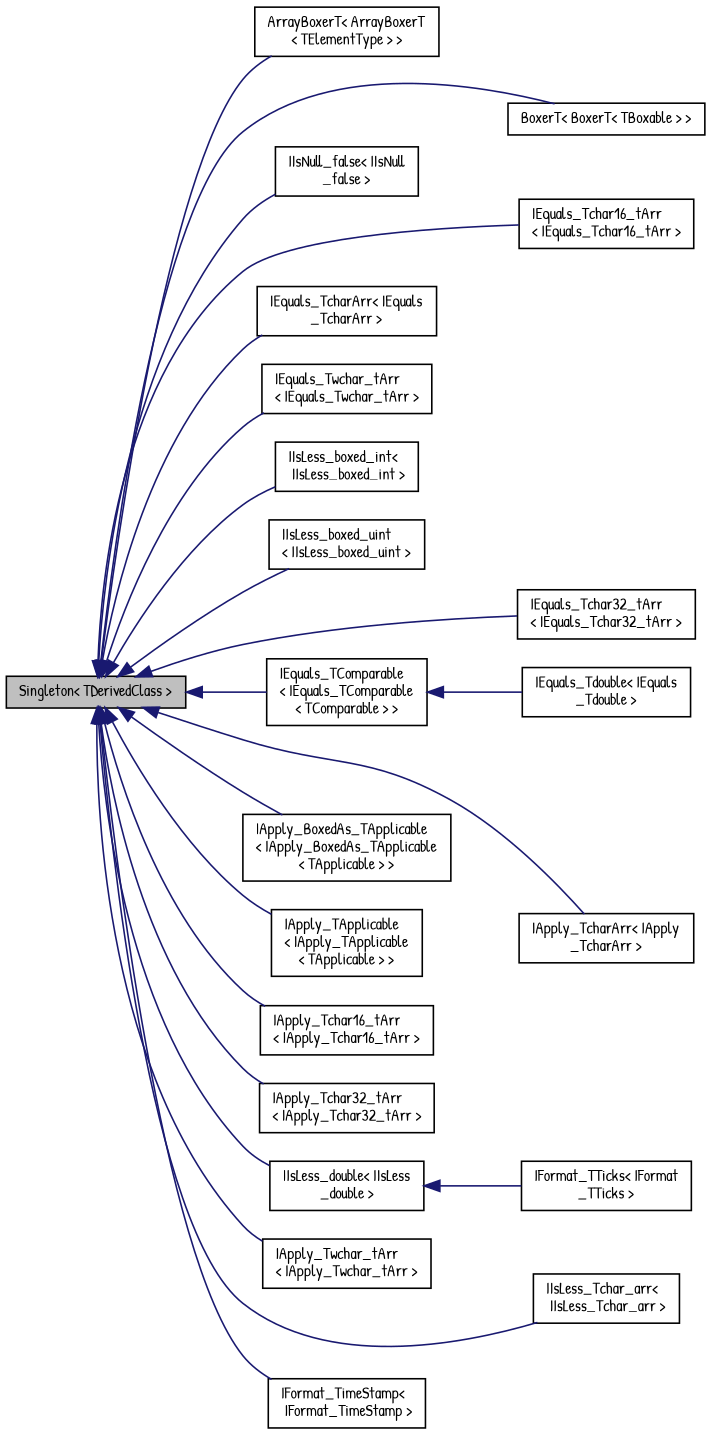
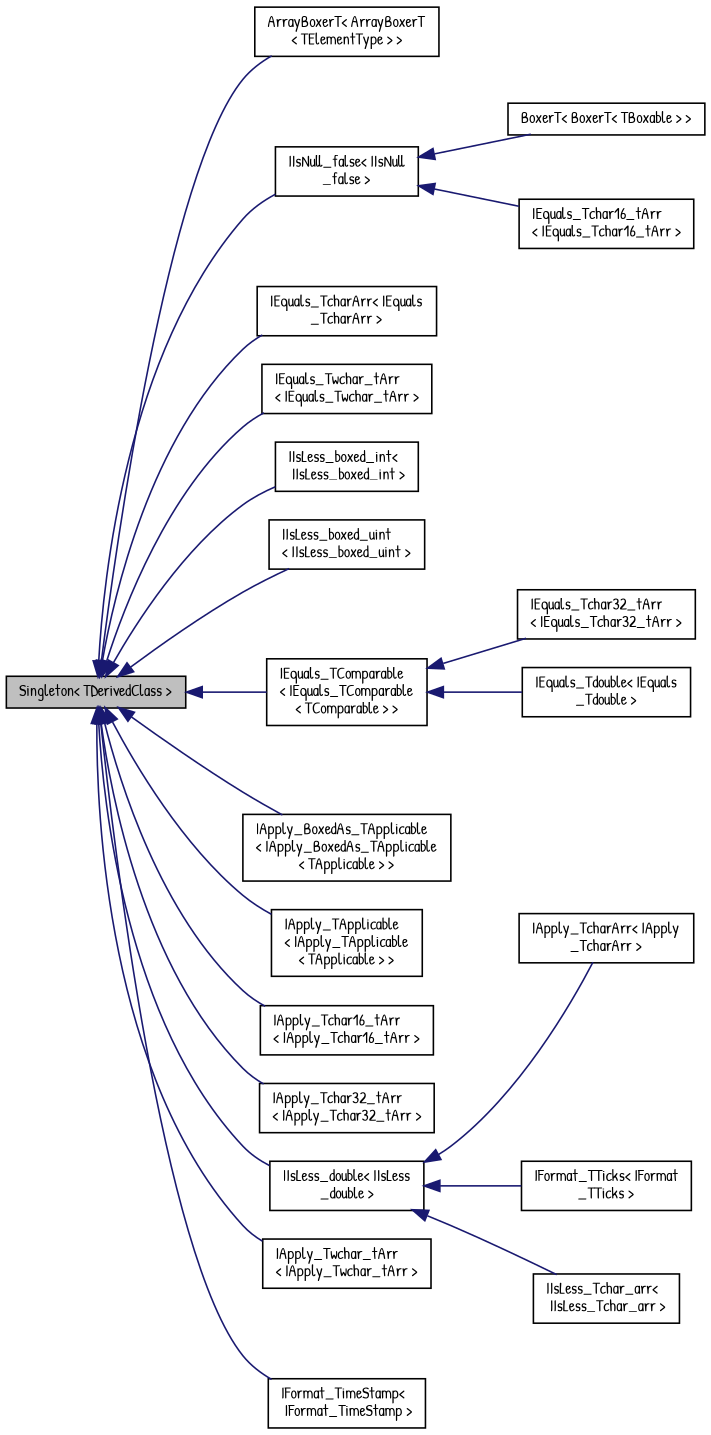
  digraph {
    fontname="Patrick Hand"
    rankdir=LR
    node [color=black fillcolor=white fontname="Patrick Hand" fontsize=10 shape=record style=filled]
    edge [color=midnightblue dir=back fontname="Patrick Hand" fontsize=10 labelfontname=Helvetica labelfontsize=10 style=solid]
    n1 [fillcolor=grey75 fontcolor=black height=0.2 label="Singleton\< TDerivedClass \>" width=0.4]
    n2 [height=0.2 label="ArrayBoxerT\< ArrayBoxerT\l\< TElementType \> \>" width=0.4]
    n3 [height=0.2 label="BoxerT\< BoxerT\< TBoxable \> \>" width=0.4]
    n4 [height=0.2 label="IEquals_Tchar16_tArr\l\< IEquals_Tchar16_tArr \>" width=0.4]
    n5 [height=0.2 label="IEquals_Tchar32_tArr\l\< IEquals_Tchar32_tArr \>" width=0.4]
    n6 [height=0.2 label="IEquals_TcharArr\< IEquals\l_TcharArr \>" width=0.4]
    n7 [height=0.2 label="IEquals_Twchar_tArr\l\< IEquals_Twchar_tArr \>" width=0.4]
    n8 [height=0.2 label="IIsLess_boxed_int\<\l IIsLess_boxed_int \>" width=0.4]
    n9 [height=0.2 label="IIsLess_boxed_uint\l\< IIsLess_boxed_uint \>" width=0.4]
    n10 [height=0.2 label="IIsLess_double\< IIsLess\l_double \>" width=0.4]
    n11 [height=0.2 label="IEquals_TComparable\l\< IEquals_TComparable\l\< TComparable \> \>" width=0.4]
    n12 [height=0.2 label="IIsNull_false\< IIsNull\l_false \>" width=0.4]
    n13 [height=0.2 label="IApply_BoxedAs_TApplicable\l\< IApply_BoxedAs_TApplicable\l\< TApplicable \> \>" width=0.4]
    n14 [height=0.2 label="IApply_TApplicable\l\< IApply_TApplicable\l\< TApplicable \> \>" width=0.4]
    n15 [height=0.2 label="IApply_Tchar16_tArr\l\< IApply_Tchar16_tArr \>" width=0.4]
    n16 [height=0.2 label="IApply_Tchar32_tArr\l\< IApply_Tchar32_tArr \>" width=0.4]
    n17 [height=0.2 label="IApply_TcharArr\< IApply\l_TcharArr \>" width=0.4]
    n18 [height=0.2 label="IApply_Twchar_tArr\l\< IApply_Twchar_tArr \>" width=0.4]
    n19 [height=0.2 label="IIsLess_Tchar_arr\<\l IIsLess_Tchar_arr \>" width=0.4]
    n20 [height=0.2 label="IFormat_TimeStamp\<\l IFormat_TimeStamp \>" width=0.4]
    n21 [height=0.2 label="IEquals_Tdouble\< IEquals\l_Tdouble \>" width=0.4]
    n22 [height=0.2 label="IFormat_TTicks\< IFormat\l_TTicks \>" width=0.4]
    n1 -> n2
-   n1 -> n3
-   n1 -> n4
-   n1 -> n5
+   n12 -> n3
+   n12 -> n4
+   n11 -> n5
    n1 -> n6
    n1 -> n7
    n1 -> n8
    n1 -> n9
    n1 -> n10
    n1 -> n11
    n1 -> n12
    n1 -> n13
    n1 -> n14
    n1 -> n15
    n1 -> n16
-   n1 -> n17
+   n10 -> n17
    n1 -> n18
-   n1 -> n19
+   n10 -> n19
    n1 -> n20
    n10 -> n22
    n11 -> n21
  }
